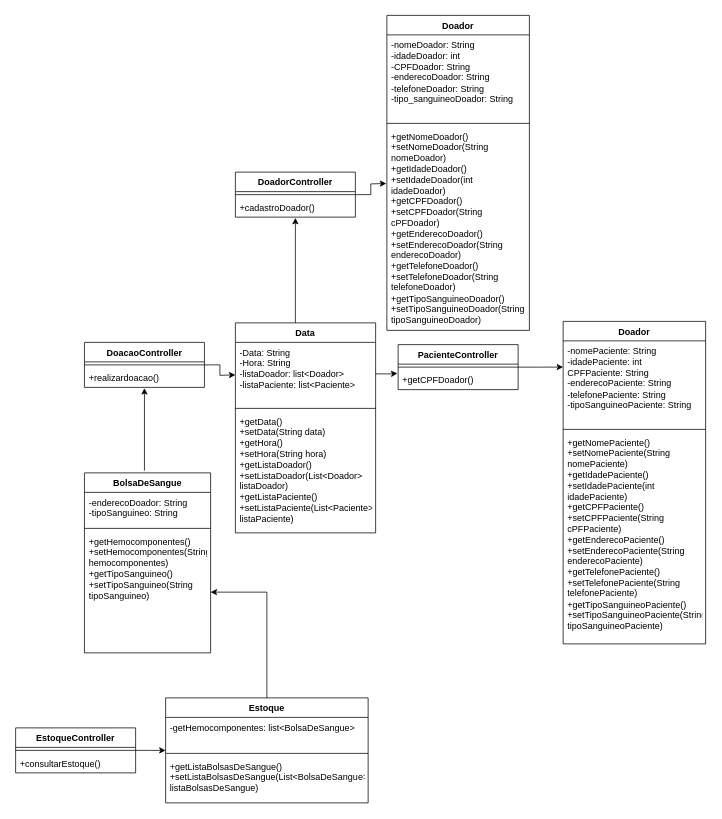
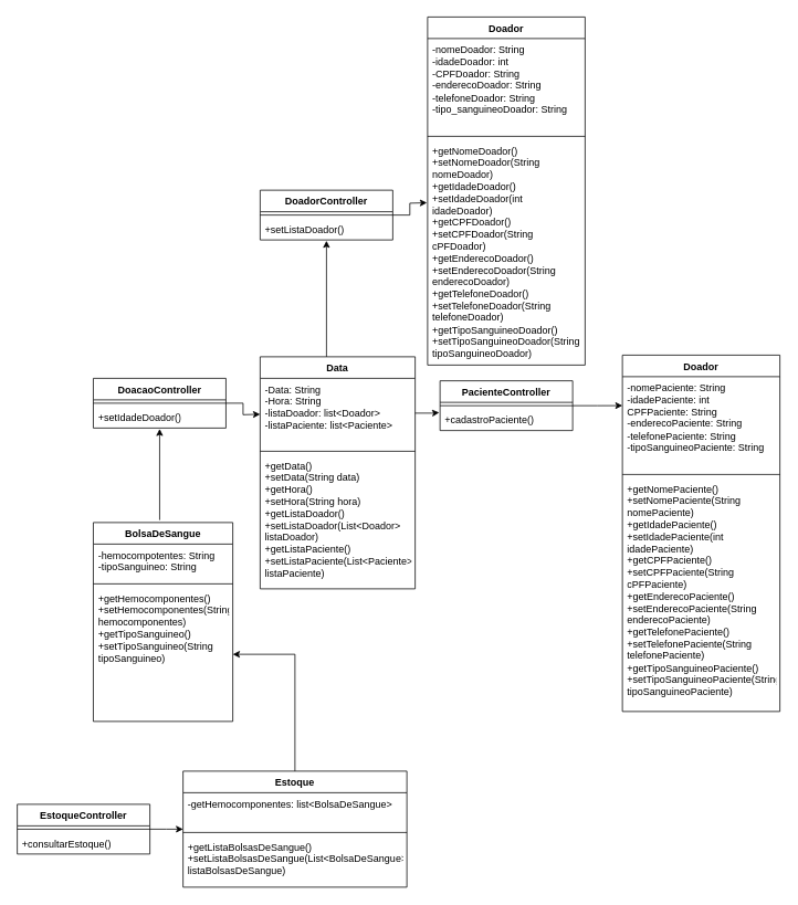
  <mxCell id="0" />
  <mxCell id="1" parent="0" />
  <mxCell id="2" style="edgeStyle=orthogonalEdgeStyle;rounded=0;orthogonalLoop=1;jettySize=auto;html=1;" edge="1" parent="1"><mxGeometry relative="1" as="geometry"><mxPoint x="393" y="290" as="targetPoint" /><mxPoint x="393" y="430" as="sourcePoint" /></mxGeometry></mxCell>
  <mxCell id="3" style="edgeStyle=orthogonalEdgeStyle;rounded=0;orthogonalLoop=1;jettySize=auto;html=1;" edge="1" parent="1"><mxGeometry relative="1" as="geometry"><mxPoint x="191.76" y="517" as="targetPoint" /><mxPoint x="191.76" y="627" as="sourcePoint" /></mxGeometry></mxCell>
  <mxCell id="4" value="DoadorController" style="swimlane;fontStyle=1;align=center;verticalAlign=top;childLayout=stackLayout;horizontal=1;startSize=26;horizontalStack=0;resizeParent=1;resizeParentMax=0;resizeLast=0;collapsible=1;marginBottom=0;whiteSpace=wrap;html=1;" vertex="1" parent="1"><mxGeometry x="313" y="229" width="160" height="60" as="geometry" /></mxCell>
  <mxCell id="5" value="" style="line;strokeWidth=1;fillColor=none;align=left;verticalAlign=middle;spacingTop=-1;spacingLeft=3;spacingRight=3;rotatable=0;labelPosition=right;points=[];portConstraint=eastwest;strokeColor=inherit;" vertex="1" parent="4"><mxGeometry y="26" width="160" height="8" as="geometry" /></mxCell>
- <mxCell id="6" value="+cadastroDoador()" style="text;strokeColor=none;fillColor=none;align=left;verticalAlign=top;spacingLeft=4;spacingRight=4;overflow=hidden;rotatable=0;points=[[0,0.5],[1,0.5]];portConstraint=eastwest;whiteSpace=wrap;html=1;" vertex="1" parent="4"><mxGeometry y="34" width="160" height="26" as="geometry" /></mxCell>
+ <mxCell id="6" value="+setListaDoador()" style="text;strokeColor=none;fillColor=none;align=left;verticalAlign=top;spacingLeft=4;spacingRight=4;overflow=hidden;rotatable=0;points=[[0,0.5],[1,0.5]];portConstraint=eastwest;whiteSpace=wrap;html=1;" vertex="1" parent="4"><mxGeometry y="34" width="160" height="26" as="geometry" /></mxCell>
  <mxCell id="7" value="PacienteController" style="swimlane;fontStyle=1;align=center;verticalAlign=top;childLayout=stackLayout;horizontal=1;startSize=26;horizontalStack=0;resizeParent=1;resizeParentMax=0;resizeLast=0;collapsible=1;marginBottom=0;whiteSpace=wrap;html=1;" vertex="1" parent="1"><mxGeometry x="530" y="459" width="160" height="60" as="geometry" /></mxCell>
  <mxCell id="8" value="" style="line;strokeWidth=1;fillColor=none;align=left;verticalAlign=middle;spacingTop=-1;spacingLeft=3;spacingRight=3;rotatable=0;labelPosition=right;points=[];portConstraint=eastwest;strokeColor=inherit;" vertex="1" parent="7"><mxGeometry y="26" width="160" height="8" as="geometry" /></mxCell>
- <mxCell id="9" value="+getCPFDoador()" style="text;strokeColor=none;fillColor=none;align=left;verticalAlign=top;spacingLeft=4;spacingRight=4;overflow=hidden;rotatable=0;points=[[0,0.5],[1,0.5]];portConstraint=eastwest;whiteSpace=wrap;html=1;" vertex="1" parent="7"><mxGeometry y="34" width="160" height="26" as="geometry" /></mxCell>
+ <mxCell id="9" value="+cadastroPaciente()" style="text;strokeColor=none;fillColor=none;align=left;verticalAlign=top;spacingLeft=4;spacingRight=4;overflow=hidden;rotatable=0;points=[[0,0.5],[1,0.5]];portConstraint=eastwest;whiteSpace=wrap;html=1;" vertex="1" parent="7"><mxGeometry y="34" width="160" height="26" as="geometry" /></mxCell>
  <mxCell id="10" value="DoacaoController" style="swimlane;fontStyle=1;align=center;verticalAlign=top;childLayout=stackLayout;horizontal=1;startSize=26;horizontalStack=0;resizeParent=1;resizeParentMax=0;resizeLast=0;collapsible=1;marginBottom=0;whiteSpace=wrap;html=1;" vertex="1" parent="1"><mxGeometry x="111.76" y="456" width="160" height="60" as="geometry" /></mxCell>
  <mxCell id="11" value="" style="line;strokeWidth=1;fillColor=none;align=left;verticalAlign=middle;spacingTop=-1;spacingLeft=3;spacingRight=3;rotatable=0;labelPosition=right;points=[];portConstraint=eastwest;strokeColor=inherit;" vertex="1" parent="10"><mxGeometry y="26" width="160" height="8" as="geometry" /></mxCell>
- <mxCell id="12" value="+realizardoacao()" style="text;strokeColor=none;fillColor=none;align=left;verticalAlign=top;spacingLeft=4;spacingRight=4;overflow=hidden;rotatable=0;points=[[0,0.5],[1,0.5]];portConstraint=eastwest;whiteSpace=wrap;html=1;" vertex="1" parent="10"><mxGeometry y="34" width="160" height="26" as="geometry" /></mxCell>
+ <mxCell id="12" value="+setIdadeDoador()" style="text;strokeColor=none;fillColor=none;align=left;verticalAlign=top;spacingLeft=4;spacingRight=4;overflow=hidden;rotatable=0;points=[[0,0.5],[1,0.5]];portConstraint=eastwest;whiteSpace=wrap;html=1;" vertex="1" parent="10"><mxGeometry y="34" width="160" height="26" as="geometry" /></mxCell>
  <mxCell id="13" style="edgeStyle=orthogonalEdgeStyle;rounded=0;orthogonalLoop=1;jettySize=auto;html=1;" edge="1" parent="1" source="14"><mxGeometry relative="1" as="geometry"><mxPoint x="220" y="1000" as="targetPoint" /></mxGeometry></mxCell>
  <mxCell id="14" value="EstoqueController" style="swimlane;fontStyle=1;align=center;verticalAlign=top;childLayout=stackLayout;horizontal=1;startSize=26;horizontalStack=0;resizeParent=1;resizeParentMax=0;resizeLast=0;collapsible=1;marginBottom=0;whiteSpace=wrap;html=1;" vertex="1" parent="1"><mxGeometry x="20" y="970" width="160" height="60" as="geometry" /></mxCell>
  <mxCell id="15" value="" style="line;strokeWidth=1;fillColor=none;align=left;verticalAlign=middle;spacingTop=-1;spacingLeft=3;spacingRight=3;rotatable=0;labelPosition=right;points=[];portConstraint=eastwest;strokeColor=inherit;" vertex="1" parent="14"><mxGeometry y="26" width="160" height="8" as="geometry" /></mxCell>
  <mxCell id="16" value="+consultarEstoque()" style="text;strokeColor=none;fillColor=none;align=left;verticalAlign=top;spacingLeft=4;spacingRight=4;overflow=hidden;rotatable=0;points=[[0,0.5],[1,0.5]];portConstraint=eastwest;whiteSpace=wrap;html=1;" vertex="1" parent="14"><mxGeometry y="34" width="160" height="26" as="geometry" /></mxCell>
  <mxCell id="17" style="edgeStyle=orthogonalEdgeStyle;rounded=0;orthogonalLoop=1;jettySize=auto;html=1;entryX=-0.011;entryY=0.424;entryDx=0;entryDy=0;entryPerimeter=0;" edge="1" parent="1" source="4"><mxGeometry relative="1" as="geometry"><mxPoint x="514.24" y="244.16" as="targetPoint" /></mxGeometry></mxCell>
  <mxCell id="18" style="edgeStyle=orthogonalEdgeStyle;rounded=0;orthogonalLoop=1;jettySize=auto;html=1;entryX=-0.011;entryY=0.314;entryDx=0;entryDy=0;entryPerimeter=0;" edge="1" parent="1" source="10"><mxGeometry relative="1" as="geometry"><mxPoint x="313" y="499.376" as="targetPoint" /></mxGeometry></mxCell>
  <mxCell id="19" style="edgeStyle=orthogonalEdgeStyle;rounded=0;orthogonalLoop=1;jettySize=auto;html=1;entryX=0;entryY=0.413;entryDx=0;entryDy=0;entryPerimeter=0;" edge="1" parent="1" source="7"><mxGeometry relative="1" as="geometry"><mxPoint x="750" y="488.952" as="targetPoint" /></mxGeometry></mxCell>
  <mxCell id="20" value="Doador" style="swimlane;fontStyle=1;align=center;verticalAlign=top;childLayout=stackLayout;horizontal=1;startSize=26;horizontalStack=0;resizeParent=1;resizeParentMax=0;resizeLast=0;collapsible=1;marginBottom=0;whiteSpace=wrap;html=1;" vertex="1" parent="1"><mxGeometry x="515" y="20" width="190" height="420" as="geometry" /></mxCell>
  <mxCell id="21" value="-nomeDoador: String&lt;div&gt;-idadeDoador: int&lt;/div&gt;&lt;div&gt;-CPFDoador: String&lt;/div&gt;&lt;div&gt;-enderecoDoador: String&lt;/div&gt;&lt;div&gt;-telefoneDoador: String&lt;/div&gt;&lt;div&gt;-tipo_sanguineoDoador: String&lt;/div&gt;" style="text;strokeColor=none;fillColor=none;align=left;verticalAlign=top;spacingLeft=4;spacingRight=4;overflow=hidden;rotatable=0;points=[[0,0.5],[1,0.5]];portConstraint=eastwest;whiteSpace=wrap;html=1;" vertex="1" parent="20"><mxGeometry y="26" width="190" height="114" as="geometry" /></mxCell>
  <mxCell id="22" value="" style="line;strokeWidth=1;fillColor=none;align=left;verticalAlign=middle;spacingTop=-1;spacingLeft=3;spacingRight=3;rotatable=0;labelPosition=right;points=[];portConstraint=eastwest;strokeColor=inherit;" vertex="1" parent="20"><mxGeometry y="140" width="190" height="8" as="geometry" /></mxCell>
  <mxCell id="23" value="+getNomeDoador()&lt;br&gt;&lt;div&gt;&lt;span style=&quot;background-color: initial;&quot;&gt;+&lt;/span&gt;setNomeDoador(String nomeDoador)&lt;/div&gt;&lt;div&gt;&lt;span style=&quot;background-color: initial;&quot;&gt;+&lt;/span&gt;getIdadeDoador()&lt;/div&gt;&lt;div&gt;&lt;span style=&quot;background-color: initial;&quot;&gt;+&lt;/span&gt;setIdadeDoador(int idadeDoador)&lt;/div&gt;&lt;div&gt;&lt;span style=&quot;background-color: initial;&quot;&gt;+&lt;/span&gt;getCPFDoador()&lt;/div&gt;&lt;div&gt;&lt;span style=&quot;background-color: initial;&quot;&gt;+&lt;/span&gt;setCPFDoador(String cPFDoador)&lt;/div&gt;&lt;div&gt;&lt;span style=&quot;background-color: initial;&quot;&gt;+&lt;/span&gt;getEnderecoDoador()&lt;/div&gt;&lt;div&gt;&lt;span style=&quot;background-color: initial;&quot;&gt;+&lt;/span&gt;setEnderecoDoador(String enderecoDoador)&lt;/div&gt;&lt;div&gt;&lt;span style=&quot;background-color: initial;&quot;&gt;+&lt;/span&gt;getTelefoneDoador()&lt;/div&gt;&lt;div&gt;&lt;span style=&quot;background-color: initial;&quot;&gt;+&lt;/span&gt;setTelefoneDoador(String telefoneDoador)&lt;/div&gt;&lt;div&gt;&lt;span style=&quot;background-color: initial;&quot;&gt;+&lt;/span&gt;getTipoSanguineoDoador()&lt;/div&gt;&lt;div&gt;&lt;span style=&quot;background-color: initial;&quot;&gt;+&lt;/span&gt;setTipoSanguineoDoador(String tipoSanguineoDoador)&lt;/div&gt;" style="text;strokeColor=none;fillColor=none;align=left;verticalAlign=top;spacingLeft=4;spacingRight=4;overflow=hidden;rotatable=0;points=[[0,0.5],[1,0.5]];portConstraint=eastwest;whiteSpace=wrap;html=1;" vertex="1" parent="20"><mxGeometry y="148" width="190" height="272" as="geometry" /></mxCell>
  <mxCell id="24" value="Doador" style="swimlane;fontStyle=1;align=center;verticalAlign=top;childLayout=stackLayout;horizontal=1;startSize=26;horizontalStack=0;resizeParent=1;resizeParentMax=0;resizeLast=0;collapsible=1;marginBottom=0;whiteSpace=wrap;html=1;" vertex="1" parent="1"><mxGeometry x="750" y="428" width="190" height="430" as="geometry" /></mxCell>
  <mxCell id="25" value="-nomePaciente: String&lt;div&gt;-idadePaciente: int&lt;/div&gt;&lt;div&gt;CPFPaciente: String&lt;/div&gt;&lt;div&gt;-enderecoPaciente: String&lt;/div&gt;&lt;div&gt;-telefonePaciente: String&lt;/div&gt;&lt;div&gt;-tipoSanguineoPaciente: String&lt;/div&gt;" style="text;strokeColor=none;fillColor=none;align=left;verticalAlign=top;spacingLeft=4;spacingRight=4;overflow=hidden;rotatable=0;points=[[0,0.5],[1,0.5]];portConstraint=eastwest;whiteSpace=wrap;html=1;" vertex="1" parent="24"><mxGeometry y="26" width="190" height="114" as="geometry" /></mxCell>
  <mxCell id="26" value="" style="line;strokeWidth=1;fillColor=none;align=left;verticalAlign=middle;spacingTop=-1;spacingLeft=3;spacingRight=3;rotatable=0;labelPosition=right;points=[];portConstraint=eastwest;strokeColor=inherit;" vertex="1" parent="24"><mxGeometry y="140" width="190" height="8" as="geometry" /></mxCell>
  <mxCell id="27" value="+getNomePaciente()&lt;br&gt;&lt;div&gt;&lt;span style=&quot;background-color: initial;&quot;&gt;+&lt;/span&gt;setNomePaciente(String nomePaciente)&lt;/div&gt;&lt;div&gt;&lt;span style=&quot;background-color: initial;&quot;&gt;+&lt;/span&gt;getIdadePaciente()&lt;/div&gt;&lt;div&gt;&lt;span style=&quot;background-color: initial;&quot;&gt;+&lt;/span&gt;setIdadePaciente(int idadePaciente)&lt;/div&gt;&lt;div&gt;&lt;span style=&quot;background-color: initial;&quot;&gt;+&lt;/span&gt;getCPFPaciente()&lt;/div&gt;&lt;div&gt;&lt;span style=&quot;background-color: initial;&quot;&gt;+&lt;/span&gt;setCPFPaciente(String cPFPaciente)&lt;/div&gt;&lt;div&gt;&lt;span style=&quot;background-color: initial;&quot;&gt;+&lt;/span&gt;getEnderecoPaciente()&lt;/div&gt;&lt;div&gt;&lt;span style=&quot;background-color: initial;&quot;&gt;+&lt;/span&gt;setEnderecoPaciente(String enderecoPaciente)&lt;/div&gt;&lt;div&gt;&lt;span style=&quot;background-color: initial;&quot;&gt;+&lt;/span&gt;getTelefonePaciente()&lt;/div&gt;&lt;div&gt;&lt;span style=&quot;background-color: initial;&quot;&gt;+&lt;/span&gt;setTelefonePaciente(String telefonePaciente)&lt;/div&gt;&lt;div&gt;&lt;span style=&quot;background-color: initial;&quot;&gt;+&lt;/span&gt;getTipoSanguineoPaciente()&lt;/div&gt;&lt;div&gt;&lt;span style=&quot;background-color: initial;&quot;&gt;+&lt;/span&gt;setTipoSanguineoPaciente(String tipoSanguineoPaciente)&lt;/div&gt;" style="text;strokeColor=none;fillColor=none;align=left;verticalAlign=top;spacingLeft=4;spacingRight=4;overflow=hidden;rotatable=0;points=[[0,0.5],[1,0.5]];portConstraint=eastwest;whiteSpace=wrap;html=1;" vertex="1" parent="24"><mxGeometry y="148" width="190" height="282" as="geometry" /></mxCell>
  <mxCell id="28" value="Data" style="swimlane;fontStyle=1;align=center;verticalAlign=top;childLayout=stackLayout;horizontal=1;startSize=26;horizontalStack=0;resizeParent=1;resizeParentMax=0;resizeLast=0;collapsible=1;marginBottom=0;whiteSpace=wrap;html=1;" vertex="1" parent="1"><mxGeometry x="313" y="430" width="187" height="280" as="geometry" /></mxCell>
  <mxCell id="29" value="-Data: String&lt;div&gt;-Hora: String&lt;/div&gt;&lt;div&gt;-listaDoador: list&amp;lt;Doador&amp;gt;&lt;/div&gt;&lt;div&gt;-listaPaciente: list&amp;lt;Paciente&amp;gt;&lt;/div&gt;" style="text;strokeColor=none;fillColor=none;align=left;verticalAlign=top;spacingLeft=4;spacingRight=4;overflow=hidden;rotatable=0;points=[[0,0.5],[1,0.5]];portConstraint=eastwest;whiteSpace=wrap;html=1;" vertex="1" parent="28"><mxGeometry y="26" width="187" height="84" as="geometry" /></mxCell>
  <mxCell id="30" value="" style="line;strokeWidth=1;fillColor=none;align=left;verticalAlign=middle;spacingTop=-1;spacingLeft=3;spacingRight=3;rotatable=0;labelPosition=right;points=[];portConstraint=eastwest;strokeColor=inherit;" vertex="1" parent="28"><mxGeometry y="110" width="187" height="8" as="geometry" /></mxCell>
  <mxCell id="31" value="+getData()&lt;br&gt;&lt;div&gt;&lt;span style=&quot;background-color: initial;&quot;&gt;+&lt;/span&gt;setData(String data)&lt;/div&gt;&lt;div&gt;&lt;span style=&quot;background-color: initial;&quot;&gt;+&lt;/span&gt;getHora()&lt;/div&gt;&lt;div&gt;&lt;span style=&quot;background-color: initial;&quot;&gt;+&lt;/span&gt;setHora(String hora)&lt;/div&gt;&lt;div&gt;&lt;span style=&quot;background-color: initial;&quot;&gt;+&lt;/span&gt;getListaDoador()&lt;/div&gt;&lt;div&gt;&lt;span style=&quot;background-color: initial;&quot;&gt;+&lt;/span&gt;setListaDoador(List&amp;lt;Doador&amp;gt; listaDoador)&lt;/div&gt;&lt;div&gt;&lt;span style=&quot;background-color: initial;&quot;&gt;+&lt;/span&gt;getListaPaciente()&lt;/div&gt;&lt;div&gt;&lt;span style=&quot;background-color: initial;&quot;&gt;+&lt;/span&gt;setListaPaciente(List&amp;lt;Paciente&amp;gt; listaPaciente)&lt;/div&gt;" style="text;strokeColor=none;fillColor=none;align=left;verticalAlign=top;spacingLeft=4;spacingRight=4;overflow=hidden;rotatable=0;points=[[0,0.5],[1,0.5]];portConstraint=eastwest;whiteSpace=wrap;html=1;" vertex="1" parent="28"><mxGeometry y="118" width="187" height="162" as="geometry" /></mxCell>
  <mxCell id="32" style="edgeStyle=orthogonalEdgeStyle;rounded=0;orthogonalLoop=1;jettySize=auto;html=1;entryX=-0.006;entryY=0.167;entryDx=0;entryDy=0;entryPerimeter=0;" edge="1" parent="1" source="29" target="9"><mxGeometry relative="1" as="geometry" /></mxCell>
  <mxCell id="33" value="BolsaDeSangue" style="swimlane;fontStyle=1;align=center;verticalAlign=top;childLayout=stackLayout;horizontal=1;startSize=26;horizontalStack=0;resizeParent=1;resizeParentMax=0;resizeLast=0;collapsible=1;marginBottom=0;whiteSpace=wrap;html=1;" vertex="1" parent="1"><mxGeometry x="111.76" y="630" width="168.24" height="240" as="geometry" /></mxCell>
- <mxCell id="34" value="-enderecoDoador: String&lt;div&gt;-tipoSanguineo: String&lt;/div&gt;" style="text;strokeColor=none;fillColor=none;align=left;verticalAlign=top;spacingLeft=4;spacingRight=4;overflow=hidden;rotatable=0;points=[[0,0.5],[1,0.5]];portConstraint=eastwest;whiteSpace=wrap;html=1;" vertex="1" parent="33"><mxGeometry y="26" width="168.24" height="44" as="geometry" /></mxCell>
+ <mxCell id="34" value="-hemocompotentes: String&lt;div&gt;-tipoSanguineo: String&lt;/div&gt;" style="text;strokeColor=none;fillColor=none;align=left;verticalAlign=top;spacingLeft=4;spacingRight=4;overflow=hidden;rotatable=0;points=[[0,0.5],[1,0.5]];portConstraint=eastwest;whiteSpace=wrap;html=1;" vertex="1" parent="33"><mxGeometry y="26" width="168.24" height="44" as="geometry" /></mxCell>
  <mxCell id="35" value="" style="line;strokeWidth=1;fillColor=none;align=left;verticalAlign=middle;spacingTop=-1;spacingLeft=3;spacingRight=3;rotatable=0;labelPosition=right;points=[];portConstraint=eastwest;strokeColor=inherit;" vertex="1" parent="33"><mxGeometry y="70" width="168.24" height="8" as="geometry" /></mxCell>
  <mxCell id="36" value="+getHemocomponentes()&lt;br&gt;&lt;div&gt;&lt;span style=&quot;background-color: initial;&quot;&gt;+&lt;/span&gt;setHemocomponentes(String hemocomponentes)&lt;/div&gt;&lt;div&gt;&lt;span style=&quot;background-color: initial;&quot;&gt;+&lt;/span&gt;getTipoSanguineo()&lt;/div&gt;&lt;div&gt;&lt;span style=&quot;background-color: initial;&quot;&gt;+&lt;/span&gt;setTipoSanguineo(String tipoSanguineo)&lt;/div&gt;" style="text;strokeColor=none;fillColor=none;align=left;verticalAlign=top;spacingLeft=4;spacingRight=4;overflow=hidden;rotatable=0;points=[[0,0.5],[1,0.5]];portConstraint=eastwest;whiteSpace=wrap;html=1;" vertex="1" parent="33"><mxGeometry y="78" width="168.24" height="162" as="geometry" /></mxCell>
  <mxCell id="37" style="edgeStyle=orthogonalEdgeStyle;rounded=0;orthogonalLoop=1;jettySize=auto;html=1;entryX=1;entryY=0.5;entryDx=0;entryDy=0;" edge="1" parent="1" source="38" target="36"><mxGeometry relative="1" as="geometry" /></mxCell>
  <mxCell id="38" value="Estoque" style="swimlane;fontStyle=1;align=center;verticalAlign=top;childLayout=stackLayout;horizontal=1;startSize=26;horizontalStack=0;resizeParent=1;resizeParentMax=0;resizeLast=0;collapsible=1;marginBottom=0;whiteSpace=wrap;html=1;" vertex="1" parent="1"><mxGeometry x="220" y="930" width="270" height="140" as="geometry" /></mxCell>
  <mxCell id="39" value="-getHemocomponentes: list&amp;lt;BolsaDeSangue&amp;gt;" style="text;strokeColor=none;fillColor=none;align=left;verticalAlign=top;spacingLeft=4;spacingRight=4;overflow=hidden;rotatable=0;points=[[0,0.5],[1,0.5]];portConstraint=eastwest;whiteSpace=wrap;html=1;" vertex="1" parent="38"><mxGeometry y="26" width="270" height="44" as="geometry" /></mxCell>
  <mxCell id="40" value="" style="line;strokeWidth=1;fillColor=none;align=left;verticalAlign=middle;spacingTop=-1;spacingLeft=3;spacingRight=3;rotatable=0;labelPosition=right;points=[];portConstraint=eastwest;strokeColor=inherit;" vertex="1" parent="38"><mxGeometry y="70" width="270" height="8" as="geometry" /></mxCell>
  <mxCell id="41" value="+getListaBolsasDeSangue()&lt;br&gt;&lt;div&gt;&lt;span style=&quot;background-color: initial;&quot;&gt;+&lt;/span&gt;setListaBolsasDeSangue(List&amp;lt;BolsaDeSangue&amp;gt; listaBolsasDeSangue)&lt;/div&gt;" style="text;strokeColor=none;fillColor=none;align=left;verticalAlign=top;spacingLeft=4;spacingRight=4;overflow=hidden;rotatable=0;points=[[0,0.5],[1,0.5]];portConstraint=eastwest;whiteSpace=wrap;html=1;" vertex="1" parent="38"><mxGeometry y="78" width="270" height="62" as="geometry" /></mxCell>
